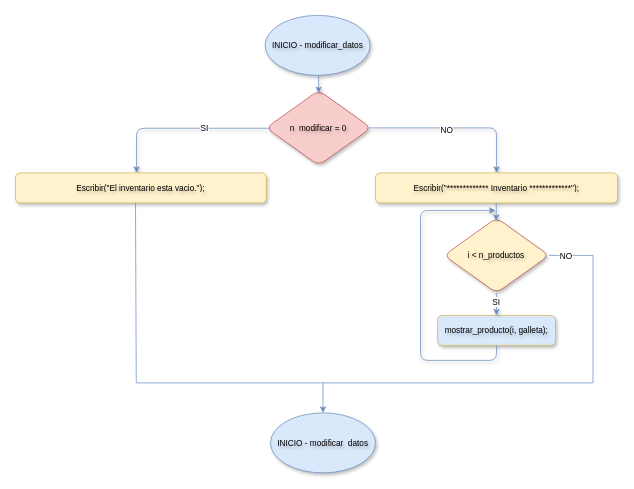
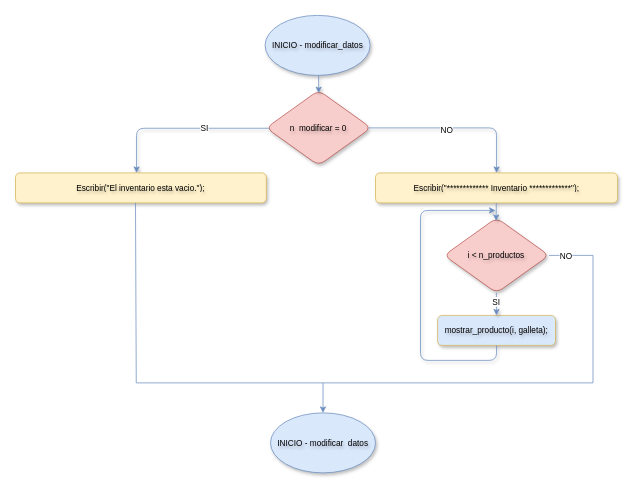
  <mxCell id="0" />
  <mxCell id="1" parent="0" />
  <mxCell id="2" value="INICIO - modificar_datos" style="ellipse;whiteSpace=wrap;rounded=1;fillColor=#dae8fc;strokeColor=#6c8ebf;textShadow=1;strokeWidth=1;shadow=1;html=1;horizontal=1;fontSize=11;fontStyle=0;spacing=2;" parent="1" vertex="1"><mxGeometry x="352.8" y="20" width="140" height="80" as="geometry" /></mxCell>
  <mxCell id="3" value="n_modificar = 0" style="rhombus;whiteSpace=wrap;rounded=1;fillColor=#f8cecc;strokeColor=#b85450;textShadow=1;strokeWidth=1;shadow=1;html=1;horizontal=1;fontSize=11;fontStyle=0;spacing=2;" parent="1" vertex="1"><mxGeometry x="354.2" y="120" width="140" height="100" as="geometry" /></mxCell>
  <mxCell id="4" value="" style="edgeStyle=orthogonalEdgeStyle;rounded=1;orthogonalLoop=1;jettySize=auto;entryX=0.5;entryY=0.036;entryDx=0;entryDy=0;entryPerimeter=0;fillColor=#dae8fc;strokeColor=#6c8ebf;textShadow=1;strokeWidth=1;shadow=1;html=1;horizontal=1;fontSize=11;fontStyle=0;spacing=2;exitX=0.5;exitY=1;exitDx=0;exitDy=0;" parent="1" target="3" edge="1"><mxGeometry relative="1" as="geometry"><mxPoint x="424.2" y="100" as="sourcePoint" /></mxGeometry></mxCell>
  <mxCell id="5" value="" style="edgeStyle=orthogonalEdgeStyle;rounded=1;orthogonalLoop=1;jettySize=auto;fillColor=#dae8fc;strokeColor=#6c8ebf;textShadow=1;strokeWidth=1;shadow=1;html=1;horizontal=1;fontSize=11;fontStyle=0;spacing=2;exitX=1;exitY=0.5;exitDx=0;exitDy=0;" parent="1" edge="1"><mxGeometry x="0.388" y="110" relative="1" as="geometry"><mxPoint x="661.4" y="230" as="targetPoint" /><mxPoint x="491.2" y="170" as="sourcePoint" /><Array as="points"><mxPoint x="661.4" y="170" /></Array><mxPoint as="offset" /></mxGeometry></mxCell>
  <mxCell id="6" value="NO" style="edgeLabel;html=1;align=center;verticalAlign=middle;resizable=0;points=[];" parent="5" vertex="1" connectable="0"><mxGeometry x="-0.103" y="-2" relative="1" as="geometry"><mxPoint as="offset" /></mxGeometry></mxCell>
  <mxCell id="7" value="" style="edgeStyle=orthogonalEdgeStyle;rounded=1;orthogonalLoop=1;jettySize=auto;fillColor=#dae8fc;strokeColor=#6c8ebf;textShadow=1;strokeWidth=1;shadow=1;html=1;horizontal=1;fontSize=11;fontStyle=0;spacing=2;exitX=0.021;exitY=0.505;exitDx=0;exitDy=0;exitPerimeter=0;" parent="1" edge="1"><mxGeometry x="0.388" y="110" relative="1" as="geometry"><mxPoint x="181.4" y="230" as="targetPoint" /><mxPoint x="358.14" y="170.5" as="sourcePoint" /><mxPoint as="offset" /><Array as="points"><mxPoint x="181.4" y="170" /><mxPoint x="181.4" y="230" /></Array></mxGeometry></mxCell>
  <mxCell id="8" value="SI" style="edgeLabel;html=1;align=center;verticalAlign=middle;resizable=0;points=[];" parent="7" vertex="1" connectable="0"><mxGeometry x="-0.262" relative="1" as="geometry"><mxPoint as="offset" /></mxGeometry></mxCell>
  <mxCell id="9" value="Escribir(&quot;************* Inventario *************&quot;);" style="rounded=1;whiteSpace=wrap;fillColor=#fff2cc;strokeColor=#d6b656;textShadow=1;strokeWidth=1;shadow=1;html=1;horizontal=1;fontSize=11;fontStyle=0;spacing=2;" parent="1" vertex="1"><mxGeometry x="500" y="230" width="322.8" height="40" as="geometry" /></mxCell>
  <mxCell id="10" value="Escribir(&quot;El inventario esta vacio.&quot;);" style="rounded=1;whiteSpace=wrap;fillColor=#fff2cc;strokeColor=#d6b656;textShadow=1;strokeWidth=1;shadow=1;html=1;horizontal=1;fontSize=11;fontStyle=0;spacing=2;" parent="1" vertex="1"><mxGeometry x="20" y="230" width="334.4" height="40" as="geometry" /></mxCell>
  <mxCell id="11" style="edgeStyle=orthogonalEdgeStyle;rounded=0;orthogonalLoop=1;jettySize=auto;html=1;fillColor=#dae8fc;strokeColor=#6c8ebf;exitX=1;exitY=0.5;exitDx=0;exitDy=0;" parent="1" edge="1" source="18"><mxGeometry relative="1" as="geometry"><mxPoint x="430" y="550" as="targetPoint" /><Array as="points"><mxPoint x="790" y="340" /><mxPoint x="790" y="510" /><mxPoint x="430" y="510" /></Array><mxPoint x="737.12" y="340.02" as="sourcePoint" /></mxGeometry></mxCell>
  <mxCell id="12" value="NO" style="edgeLabel;html=1;align=center;verticalAlign=middle;resizable=0;points=[];" vertex="1" connectable="0" parent="11"><mxGeometry x="-0.929" relative="1" as="geometry"><mxPoint as="offset" /></mxGeometry></mxCell>
  <mxCell id="13" value="mostrar_producto(i, galleta);" style="rounded=1;whiteSpace=wrap;fillColor=#dae8fc;strokeColor=#d6b656;textShadow=1;strokeWidth=1;shadow=1;html=1;horizontal=1;fontSize=11;fontStyle=0;spacing=2;" parent="1" vertex="1"><mxGeometry x="582.8" y="420" width="157.2" height="40" as="geometry" /></mxCell>
  <mxCell id="14" value="" style="edgeStyle=orthogonalEdgeStyle;rounded=1;orthogonalLoop=1;jettySize=auto;fillColor=#dae8fc;strokeColor=#6c8ebf;textShadow=1;strokeWidth=1;shadow=1;html=1;horizontal=1;fontSize=11;fontStyle=0;spacing=2;exitX=0.5;exitY=1;exitDx=0;exitDy=0;" parent="1" edge="1"><mxGeometry relative="1" as="geometry"><mxPoint x="661.12" y="390" as="sourcePoint" /><mxPoint x="661.33" y="420" as="targetPoint" /></mxGeometry></mxCell>
  <mxCell id="15" value="SI" style="edgeLabel;html=1;align=center;verticalAlign=middle;resizable=0;points=[];" parent="14" vertex="1" connectable="0"><mxGeometry x="-0.244" y="-1" relative="1" as="geometry"><mxPoint as="offset" /></mxGeometry></mxCell>
  <mxCell id="16" value="" style="edgeStyle=orthogonalEdgeStyle;rounded=1;orthogonalLoop=1;jettySize=auto;fillColor=#dae8fc;strokeColor=#6c8ebf;textShadow=1;strokeWidth=1;shadow=1;html=1;horizontal=1;fontSize=11;fontStyle=0;spacing=2;exitX=0.5;exitY=1;exitDx=0;exitDy=0;" parent="1" source="13" edge="1"><mxGeometry relative="1" as="geometry"><mxPoint x="490" y="470" as="sourcePoint" /><mxPoint x="659.96" y="280" as="targetPoint" /><Array as="points"><mxPoint x="661" y="480" /><mxPoint x="560" y="480" /><mxPoint x="560" y="280" /></Array></mxGeometry></mxCell>
  <mxCell id="17" value="INICIO - modificar_datos" style="ellipse;whiteSpace=wrap;rounded=1;fillColor=#dae8fc;strokeColor=#6c8ebf;textShadow=1;strokeWidth=1;shadow=1;html=1;horizontal=1;fontSize=11;fontStyle=0;spacing=2;" parent="1" vertex="1"><mxGeometry x="360" y="550" width="140" height="80" as="geometry" /></mxCell>
- <mxCell id="18" value="i &amp;lt; n_productos" style="rhombus;whiteSpace=wrap;rounded=1;fillColor=#fff2cc;strokeColor=#b85450;textShadow=1;strokeWidth=1;shadow=1;html=1;horizontal=1;fontSize=11;fontStyle=0;spacing=2;" parent="1" vertex="1"><mxGeometry x="591.4" y="290" width="140" height="100" as="geometry" /></mxCell>
+ <mxCell id="18" value="i &amp;lt; n_productos" style="rhombus;whiteSpace=wrap;rounded=1;fillColor=#f8cecc;strokeColor=#b85450;textShadow=1;strokeWidth=1;shadow=1;html=1;horizontal=1;fontSize=11;fontStyle=0;spacing=2;" parent="1" vertex="1"><mxGeometry x="591.4" y="290" width="140" height="100" as="geometry" /></mxCell>
  <mxCell id="19" value="" style="endArrow=none;html=1;rounded=0;edgeStyle=orthogonalEdgeStyle;fillColor=#dae8fc;strokeColor=#6c8ebf;" parent="1" edge="1"><mxGeometry width="50" height="50" relative="1" as="geometry"><mxPoint x="430" y="510" as="sourcePoint" /><mxPoint x="180" y="270" as="targetPoint" /><Array as="points"><mxPoint x="181" y="510" /><mxPoint x="181" y="270" /></Array></mxGeometry></mxCell>
  <mxCell id="20" value="" style="edgeStyle=orthogonalEdgeStyle;rounded=1;orthogonalLoop=1;jettySize=auto;entryX=0.5;entryY=0.036;entryDx=0;entryDy=0;entryPerimeter=0;fillColor=#dae8fc;strokeColor=#6c8ebf;textShadow=1;strokeWidth=1;shadow=1;html=1;horizontal=1;fontSize=11;fontStyle=0;spacing=2;exitX=0.5;exitY=1;exitDx=0;exitDy=0;" edge="1" parent="1"><mxGeometry relative="1" as="geometry"><mxPoint x="661.07" y="270" as="sourcePoint" /><mxPoint x="660.87" y="294" as="targetPoint" /></mxGeometry></mxCell>
